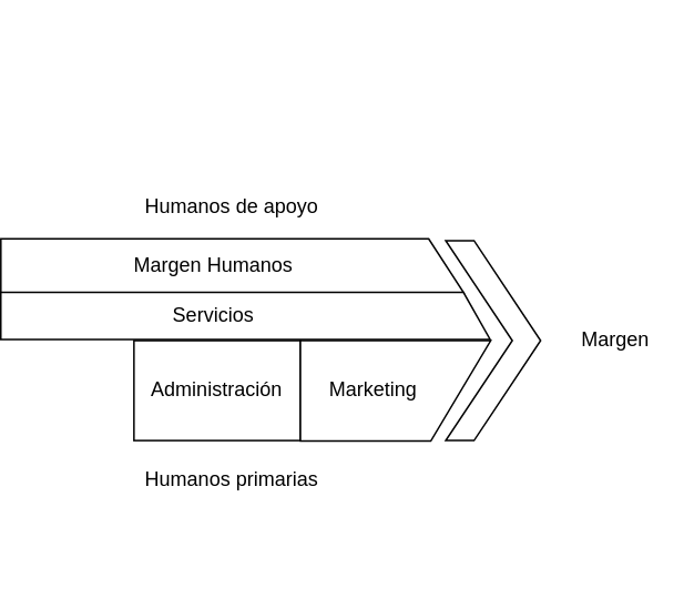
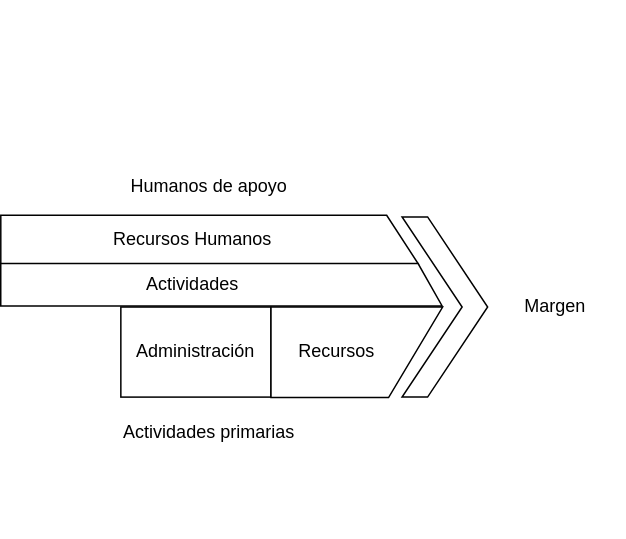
  <mxCell id="0" />
  <mxCell id="1" parent="0" />
  <mxCell id="2" value="Administración" style="rounded=0;whiteSpace=wrap;html=1;" vertex="1" parent="1"><mxGeometry x="43" y="204" width="100" height="60" as="geometry" /></mxCell>
  <mxCell id="3" value="" style="shape=manualInput;whiteSpace=wrap;html=1;rotation=-90;size=36;flipV=1;" vertex="1" parent="1"><mxGeometry x="170.02" y="177" width="60.32" height="114.33" as="geometry" /></mxCell>
- <mxCell id="4" value="Marketing" style="text;html=1;strokeColor=none;fillColor=none;align=center;verticalAlign=middle;whiteSpace=wrap;rounded=0;" vertex="1" parent="1"><mxGeometry x="167" y="224" width="40" height="20" as="geometry" /></mxCell>
+ <mxCell id="4" value="Recursos" style="text;html=1;strokeColor=none;fillColor=none;align=center;verticalAlign=middle;whiteSpace=wrap;rounded=0;" vertex="1" parent="1"><mxGeometry x="167" y="224" width="40" height="20" as="geometry" /></mxCell>
  <mxCell id="5" value="" style="shape=manualInput;whiteSpace=wrap;html=1;rotation=90;size=21;flipV=0;" vertex="1" parent="1"><mxGeometry x="85.9" y="20" width="32.29" height="278.05" as="geometry" /></mxCell>
- <mxCell id="6" value="Margen Humanos" style="text;html=1;strokeColor=none;fillColor=none;align=center;verticalAlign=middle;whiteSpace=wrap;rounded=0;" vertex="1" parent="1"><mxGeometry x="20.5" y="149.03" width="140" height="20" as="geometry" /></mxCell>
+ <mxCell id="6" value="Recursos Humanos" style="text;html=1;strokeColor=none;fillColor=none;align=center;verticalAlign=middle;whiteSpace=wrap;rounded=0;" vertex="1" parent="1"><mxGeometry x="20.5" y="149.03" width="140" height="20" as="geometry" /></mxCell>
  <mxCell id="7" value="" style="shape=manualInput;whiteSpace=wrap;html=1;rotation=90;size=16;flipV=0;" vertex="1" parent="1"><mxGeometry x="95.88" y="42.13" width="28.25" height="294" as="geometry" /></mxCell>
- <mxCell id="8" value="Servicios" style="text;html=1;strokeColor=none;fillColor=none;align=center;verticalAlign=middle;whiteSpace=wrap;rounded=0;" vertex="1" parent="1"><mxGeometry x="20.5" y="179.13" width="140" height="20" as="geometry" /></mxCell>
+ <mxCell id="8" value="Actividades" style="text;html=1;strokeColor=none;fillColor=none;align=center;verticalAlign=middle;whiteSpace=wrap;rounded=0;" vertex="1" parent="1"><mxGeometry x="20.5" y="179.13" width="140" height="20" as="geometry" /></mxCell>
  <mxCell id="9" value="" style="shape=step;perimeter=stepPerimeter;whiteSpace=wrap;html=1;fixedSize=1;size=40;rotation=0;" vertex="1" parent="1"><mxGeometry x="230.34" y="144" width="57" height="120" as="geometry" /></mxCell>
- <mxCell id="10" value="Humanos primarias" style="text;html=1;strokeColor=none;fillColor=none;align=center;verticalAlign=middle;whiteSpace=wrap;rounded=0;" vertex="1" parent="1"><mxGeometry x="21" y="278" width="162" height="20" as="geometry" /></mxCell>
+ <mxCell id="10" value="Actividades primarias" style="text;html=1;strokeColor=none;fillColor=none;align=center;verticalAlign=middle;whiteSpace=wrap;rounded=0;" vertex="1" parent="1"><mxGeometry x="21" y="278" width="162" height="20" as="geometry" /></mxCell>
  <mxCell id="11" value="Humanos de apoyo" style="text;html=1;strokeColor=none;fillColor=none;align=center;verticalAlign=middle;whiteSpace=wrap;rounded=0;" vertex="1" parent="1"><mxGeometry x="20.5" y="114" width="162" height="20" as="geometry" /></mxCell>
  <mxCell id="12" value="Margen" style="text;html=1;strokeColor=none;fillColor=none;align=center;verticalAlign=middle;whiteSpace=wrap;rounded=0;" vertex="1" parent="1"><mxGeometry x="308" y="194" width="49.32" height="20" as="geometry" /></mxCell>
